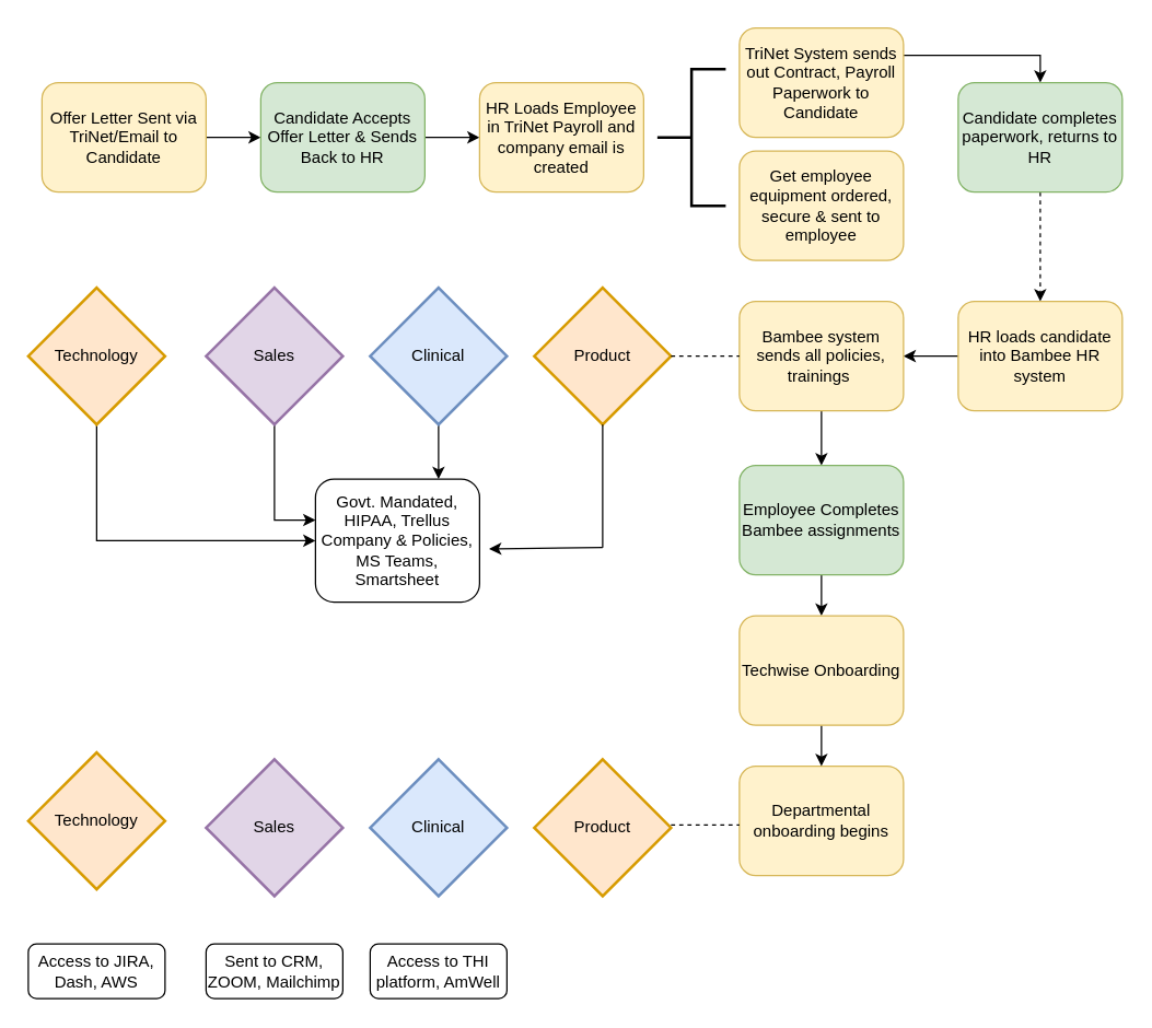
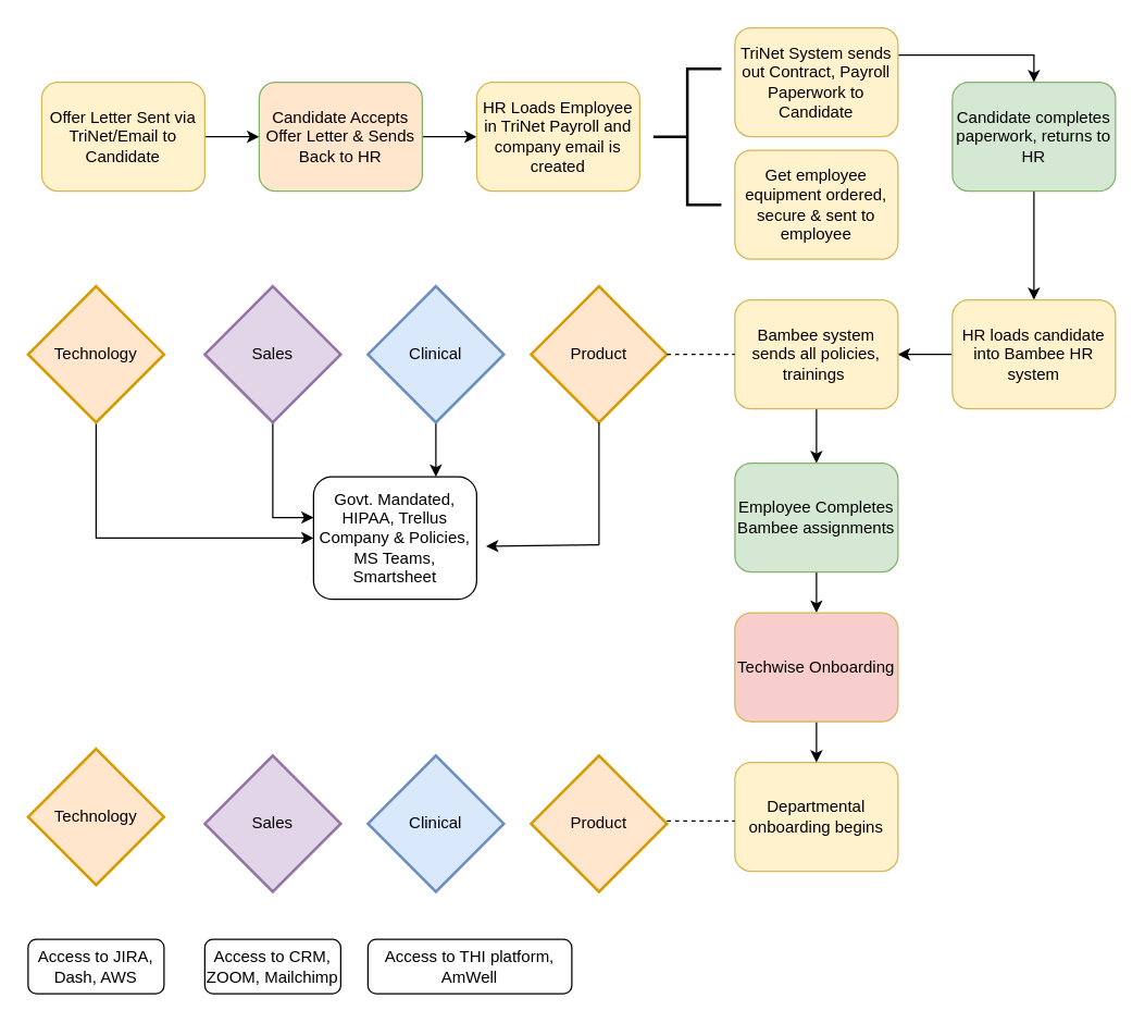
  <mxCell id="0" />
  <mxCell id="1" parent="0" />
  <mxCell id="2" style="edgeStyle=orthogonalEdgeStyle;rounded=0;orthogonalLoop=1;jettySize=auto;html=1;entryX=0;entryY=0.5;entryDx=0;entryDy=0;" parent="1" source="3" target="5" edge="1"><mxGeometry relative="1" as="geometry" /></mxCell>
  <mxCell id="3" value="Offer Letter Sent via TriNet/Email to Candidate" style="rounded=1;whiteSpace=wrap;html=1;fontSize=12;glass=0;strokeWidth=1;shadow=0;fillColor=#fff2cc;strokeColor=#d6b656;" parent="1" vertex="1"><mxGeometry x="30" y="60" width="120" height="80" as="geometry" /></mxCell>
  <mxCell id="4" style="edgeStyle=orthogonalEdgeStyle;rounded=0;orthogonalLoop=1;jettySize=auto;html=1;entryX=0;entryY=0.5;entryDx=0;entryDy=0;" parent="1" source="5" target="17" edge="1"><mxGeometry relative="1" as="geometry" /></mxCell>
- <mxCell id="5" value="Candidate Accepts Offer Letter &amp;amp; Sends Back to HR" style="rounded=1;whiteSpace=wrap;html=1;fontSize=12;glass=0;strokeWidth=1;shadow=0;fillColor=#d5e8d4;strokeColor=#82b366;" parent="1" vertex="1"><mxGeometry x="190" y="60" width="120" height="80" as="geometry" /></mxCell>
+ <mxCell id="5" value="Candidate Accepts Offer Letter &amp;amp; Sends Back to HR" style="rounded=1;whiteSpace=wrap;html=1;fontSize=12;glass=0;strokeWidth=1;shadow=0;fillColor=#ffe6cc;strokeColor=#82b366;" parent="1" vertex="1"><mxGeometry x="190" y="60" width="120" height="80" as="geometry" /></mxCell>
  <mxCell id="6" style="edgeStyle=orthogonalEdgeStyle;rounded=0;orthogonalLoop=1;jettySize=auto;html=1;entryX=0.5;entryY=0;entryDx=0;entryDy=0;" edge="1" parent="1" source="7" target="9"><mxGeometry relative="1" as="geometry"><Array as="points"><mxPoint x="760" y="40" /></Array></mxGeometry></mxCell>
  <mxCell id="7" value="TriNet System sends out Contract, Payroll Paperwork to Candidate" style="rounded=1;whiteSpace=wrap;html=1;fontSize=12;glass=0;strokeWidth=1;shadow=0;fillColor=#fff2cc;strokeColor=#d6b656;" parent="1" vertex="1"><mxGeometry x="540" width="120" height="80" as="geometry" y="20" /></mxCell>
- <mxCell id="8" style="edgeStyle=orthogonalEdgeStyle;rounded=0;orthogonalLoop=1;jettySize=auto;html=1;entryX=0.5;entryY=0;entryDx=0;entryDy=0;dashed=1;" edge="1" parent="1" source="9" target="11"><mxGeometry relative="1" as="geometry" /></mxCell>
+ <mxCell id="8" style="edgeStyle=orthogonalEdgeStyle;rounded=0;orthogonalLoop=1;jettySize=auto;html=1;entryX=0.5;entryY=0;entryDx=0;entryDy=0;" edge="1" parent="1" source="9" target="11"><mxGeometry relative="1" as="geometry" /></mxCell>
  <mxCell id="9" value="Candidate completes paperwork, returns to HR" style="rounded=1;whiteSpace=wrap;html=1;fontSize=12;glass=0;strokeWidth=1;shadow=0;fillColor=#d5e8d4;strokeColor=#82b366;" parent="1" vertex="1"><mxGeometry x="700" y="60" width="120" height="80" as="geometry" /></mxCell>
  <mxCell id="10" style="edgeStyle=orthogonalEdgeStyle;rounded=0;orthogonalLoop=1;jettySize=auto;html=1;entryX=1;entryY=0.5;entryDx=0;entryDy=0;" edge="1" parent="1" source="11" target="13"><mxGeometry relative="1" as="geometry" /></mxCell>
  <mxCell id="11" value="HR loads candidate into Bambee HR system" style="rounded=1;whiteSpace=wrap;html=1;fontSize=12;glass=0;strokeWidth=1;shadow=0;fillColor=#fff2cc;strokeColor=#d6b656;" parent="1" vertex="1"><mxGeometry x="700" y="220" width="120" height="80" as="geometry" /></mxCell>
  <mxCell id="12" style="edgeStyle=orthogonalEdgeStyle;rounded=0;orthogonalLoop=1;jettySize=auto;html=1;entryX=0.5;entryY=0;entryDx=0;entryDy=0;" edge="1" parent="1" source="13" target="15"><mxGeometry relative="1" as="geometry" /></mxCell>
  <mxCell id="13" value="Bambee system sends all policies, trainings&amp;nbsp;" style="rounded=1;whiteSpace=wrap;html=1;fontSize=12;glass=0;strokeWidth=1;shadow=0;fillColor=#fff2cc;strokeColor=#d6b656;" parent="1" vertex="1"><mxGeometry x="540" y="220" width="120" height="80" as="geometry" /></mxCell>
  <mxCell id="14" style="edgeStyle=orthogonalEdgeStyle;rounded=0;orthogonalLoop=1;jettySize=auto;html=1;" edge="1" parent="1" source="15" target="25"><mxGeometry relative="1" as="geometry" /></mxCell>
  <mxCell id="15" value="Employee Completes Bambee assignments" style="rounded=1;whiteSpace=wrap;html=1;fontSize=12;glass=0;strokeWidth=1;shadow=0;fillColor=#d5e8d4;strokeColor=#82b366;" parent="1" vertex="1"><mxGeometry x="540" y="340" width="120" height="80" as="geometry" /></mxCell>
  <mxCell id="16" value="Departmental onboarding begins" style="rounded=1;whiteSpace=wrap;html=1;fontSize=12;glass=0;strokeWidth=1;shadow=0;fillColor=#fff2cc;strokeColor=#d6b656;" parent="1" vertex="1"><mxGeometry x="540" y="560" width="120" height="80" as="geometry" /></mxCell>
  <mxCell id="17" value="HR Loads Employee in TriNet Payroll and company email is created" style="rounded=1;whiteSpace=wrap;html=1;fontSize=12;glass=0;strokeWidth=1;shadow=0;fillColor=#fff2cc;strokeColor=#d6b656;" parent="1" vertex="1"><mxGeometry x="350" y="60" width="120" height="80" as="geometry" /></mxCell>
  <mxCell id="18" value="Get employee equipment ordered, secure &amp;amp; sent to employee" style="rounded=1;whiteSpace=wrap;html=1;fontSize=12;glass=0;strokeWidth=1;shadow=0;fillColor=#fff2cc;strokeColor=#d6b656;" parent="1" vertex="1"><mxGeometry x="540" y="110" width="120" height="80" as="geometry" /></mxCell>
  <mxCell id="19" style="edgeStyle=orthogonalEdgeStyle;rounded=0;orthogonalLoop=1;jettySize=auto;html=1;entryX=0.75;entryY=0;entryDx=0;entryDy=0;" edge="1" parent="1" source="20" target="34"><mxGeometry relative="1" as="geometry" /></mxCell>
  <mxCell id="20" value="Clinical" style="strokeWidth=2;html=1;shape=mxgraph.flowchart.decision;whiteSpace=wrap;fillColor=#dae8fc;strokeColor=#6c8ebf;" parent="1" vertex="1"><mxGeometry x="270" y="210" width="100" height="100" as="geometry" /></mxCell>
  <mxCell id="21" value="Product" style="strokeWidth=2;html=1;shape=mxgraph.flowchart.decision;whiteSpace=wrap;fillColor=#ffe6cc;strokeColor=#d79b00;" parent="1" vertex="1"><mxGeometry x="390" y="210" width="100" height="100" as="geometry" /></mxCell>
  <mxCell id="22" style="edgeStyle=orthogonalEdgeStyle;rounded=0;orthogonalLoop=1;jettySize=auto;html=1;entryX=0;entryY=0.333;entryDx=0;entryDy=0;entryPerimeter=0;" edge="1" parent="1" source="23" target="34"><mxGeometry relative="1" as="geometry" /></mxCell>
  <mxCell id="23" value="Sales" style="strokeWidth=2;html=1;shape=mxgraph.flowchart.decision;whiteSpace=wrap;fillColor=#e1d5e7;strokeColor=#9673a6;" parent="1" vertex="1"><mxGeometry x="150" y="210" width="100" height="100" as="geometry" /></mxCell>
  <mxCell id="24" style="edgeStyle=orthogonalEdgeStyle;rounded=0;orthogonalLoop=1;jettySize=auto;html=1;" edge="1" parent="1" source="25" target="16"><mxGeometry relative="1" as="geometry" /></mxCell>
- <mxCell id="25" value="Techwise Onboarding" style="rounded=1;whiteSpace=wrap;html=1;fontSize=12;glass=0;strokeWidth=1;shadow=0;fillColor=#fff2cc;strokeColor=#d6b656;" parent="1" vertex="1"><mxGeometry x="540" y="450" width="120" height="80" as="geometry" /></mxCell>
+ <mxCell id="25" value="Techwise Onboarding" style="rounded=1;whiteSpace=wrap;html=1;fontSize=12;glass=0;strokeWidth=1;shadow=0;fillColor=#f8cecc;strokeColor=#d6b656;" parent="1" vertex="1"><mxGeometry x="540" y="450" width="120" height="80" as="geometry" /></mxCell>
  <mxCell id="26" value="Sales" style="strokeWidth=2;html=1;shape=mxgraph.flowchart.decision;whiteSpace=wrap;fillColor=#e1d5e7;strokeColor=#9673a6;" parent="1" vertex="1"><mxGeometry x="150" y="555" width="100" height="100" as="geometry" /></mxCell>
  <mxCell id="27" value="Clinical" style="strokeWidth=2;html=1;shape=mxgraph.flowchart.decision;whiteSpace=wrap;fillColor=#dae8fc;strokeColor=#6c8ebf;" parent="1" vertex="1"><mxGeometry x="270" y="555" width="100" height="100" as="geometry" /></mxCell>
  <mxCell id="28" value="Product" style="strokeWidth=2;html=1;shape=mxgraph.flowchart.decision;whiteSpace=wrap;fillColor=#ffe6cc;strokeColor=#d79b00;" parent="1" vertex="1"><mxGeometry x="390" y="555" width="100" height="100" as="geometry" /></mxCell>
- <mxCell id="29" value="Sent to CRM, ZOOM, Mailchimp" style="rounded=1;whiteSpace=wrap;html=1;" parent="1" vertex="1"><mxGeometry x="150" y="690" width="100" height="40" as="geometry" /></mxCell>
+ <mxCell id="29" value="Access to CRM, ZOOM, Mailchimp" style="rounded=1;whiteSpace=wrap;html=1;" parent="1" vertex="1"><mxGeometry x="150" y="690" width="100" height="40" as="geometry" /></mxCell>
  <mxCell id="30" value="Technology" style="strokeWidth=2;html=1;shape=mxgraph.flowchart.decision;whiteSpace=wrap;fillColor=#ffe6cc;strokeColor=#d79b00;" parent="1" vertex="1"><mxGeometry y="550" width="100" height="100" as="geometry" x="20" /></mxCell>
  <mxCell id="31" style="edgeStyle=orthogonalEdgeStyle;rounded=0;orthogonalLoop=1;jettySize=auto;html=1;entryX=0;entryY=0.5;entryDx=0;entryDy=0;" edge="1" parent="1" source="32" target="34"><mxGeometry relative="1" as="geometry"><Array as="points"><mxPoint x="70" y="395" /></Array></mxGeometry></mxCell>
  <mxCell id="32" value="Technology" style="strokeWidth=2;html=1;shape=mxgraph.flowchart.decision;whiteSpace=wrap;fillColor=#ffe6cc;strokeColor=#d79b00;" parent="1" vertex="1"><mxGeometry y="210" width="100" height="100" as="geometry" x="20" /></mxCell>
  <mxCell id="33" value="" style="strokeWidth=2;html=1;shape=mxgraph.flowchart.annotation_2;align=left;labelPosition=right;pointerEvents=1;" parent="1" vertex="1"><mxGeometry x="480" y="50" width="50" height="100" as="geometry" /></mxCell>
  <mxCell id="34" value="Govt. Mandated, HIPAA, Trellus Company &amp;amp; Policies, MS Teams, Smartsheet" style="rounded=1;whiteSpace=wrap;html=1;" parent="1" vertex="1"><mxGeometry x="230" y="350" width="120" height="90" as="geometry" /></mxCell>
  <mxCell id="35" value="" style="endArrow=none;dashed=1;html=1;entryX=0;entryY=0.5;entryDx=0;entryDy=0;" edge="1" parent="1" target="13"><mxGeometry width="50" height="50" relative="1" as="geometry"><mxPoint x="490" y="260" as="sourcePoint" /><mxPoint x="290" y="260" as="targetPoint" /></mxGeometry></mxCell>
  <mxCell id="36" value="" style="endArrow=none;dashed=1;html=1;entryX=0;entryY=0.5;entryDx=0;entryDy=0;" edge="1" parent="1"><mxGeometry width="50" height="50" relative="1" as="geometry"><mxPoint x="490" y="603" as="sourcePoint" /><mxPoint x="540" y="603" as="targetPoint" /></mxGeometry></mxCell>
  <mxCell id="37" value="Access to JIRA, Dash, AWS" style="rounded=1;whiteSpace=wrap;html=1;" vertex="1" parent="1"><mxGeometry y="690" width="100" height="40" as="geometry" x="20" /></mxCell>
- <mxCell id="38" value="Access to THI platform, AmWell" style="rounded=1;whiteSpace=wrap;html=1;" vertex="1" parent="1"><mxGeometry x="270" y="690" width="100" height="40" as="geometry" /></mxCell>
+ <mxCell id="38" value="Access to THI platform, AmWell" style="rounded=1;whiteSpace=wrap;html=1;" vertex="1" parent="1"><mxGeometry x="270" y="690" width="150" height="40" as="geometry" /></mxCell>
  <mxCell id="39" value="" style="endArrow=none;html=1;" edge="1" parent="1"><mxGeometry width="50" height="50" relative="1" as="geometry"><mxPoint x="440" y="400" as="sourcePoint" /><mxPoint x="440" y="310" as="targetPoint" /><Array as="points"><mxPoint x="440" y="360" /></Array></mxGeometry></mxCell>
  <mxCell id="40" value="" style="endArrow=classic;html=1;entryX=1.058;entryY=0.567;entryDx=0;entryDy=0;entryPerimeter=0;" edge="1" parent="1" target="34"><mxGeometry width="50" height="50" relative="1" as="geometry"><mxPoint x="440" y="400" as="sourcePoint" /><mxPoint x="420" y="430" as="targetPoint" /></mxGeometry></mxCell>
